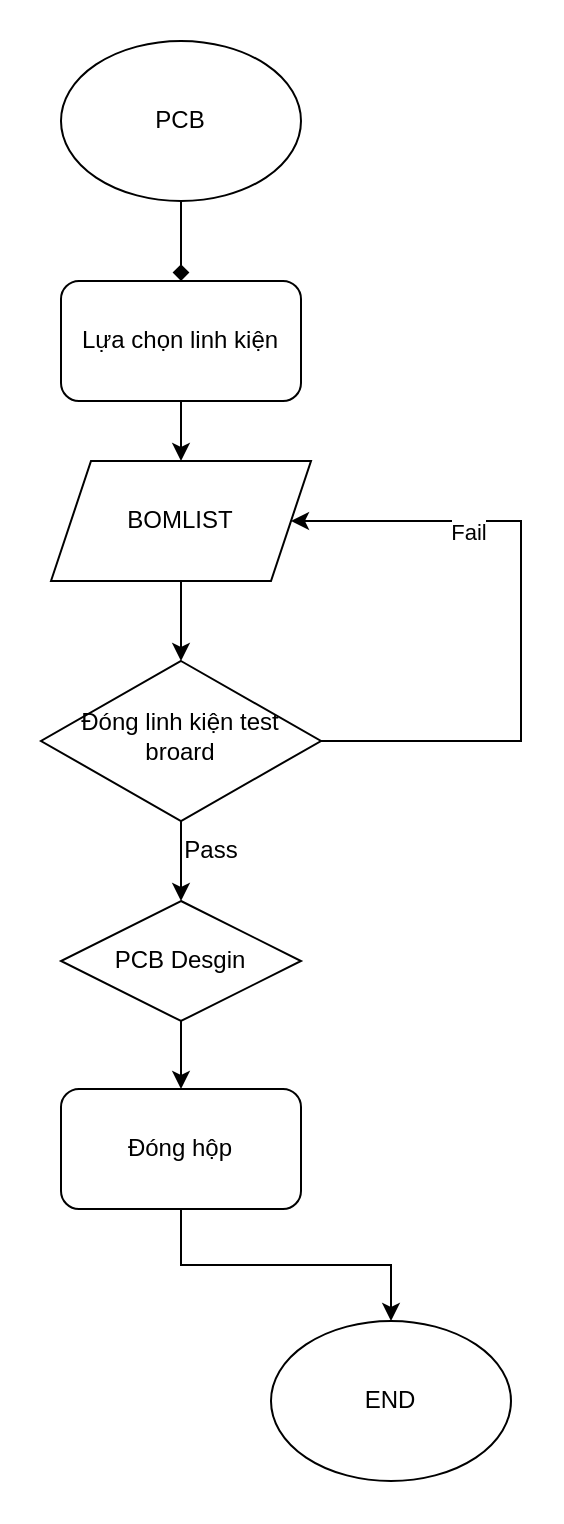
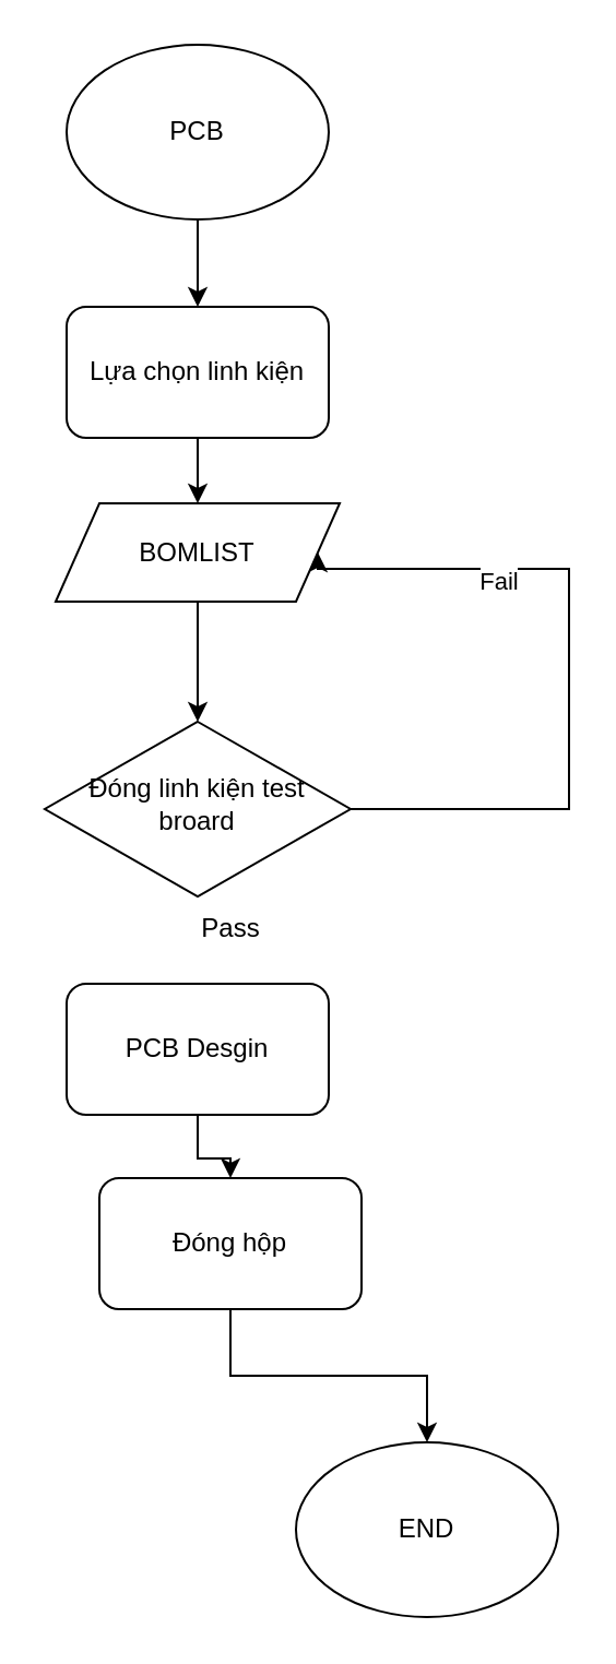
  <mxCell id="0" />
  <mxCell id="1" parent="0" />
  <mxCell id="2" style="edgeStyle=orthogonalEdgeStyle;rounded=0;orthogonalLoop=1;jettySize=auto;html=1;entryX=1;entryY=0.5;entryDx=0;entryDy=0;" edge="1" parent="1" source="5" target="7"><mxGeometry relative="1" as="geometry"><mxPoint x="150" y="270" as="targetPoint" /><Array as="points"><mxPoint x="260" y="370" /><mxPoint x="260" y="260" /></Array></mxGeometry></mxCell>
  <mxCell id="3" value="Fail" style="edgeLabel;html=1;align=center;verticalAlign=middle;resizable=0;points=[];" vertex="1" connectable="0" parent="2"><mxGeometry x="0.461" y="5" relative="1" as="geometry"><mxPoint as="offset" /></mxGeometry></mxCell>
- <mxCell id="4" style="edgeStyle=orthogonalEdgeStyle;rounded=0;orthogonalLoop=1;jettySize=auto;html=1;entryX=0.5;entryY=0;entryDx=0;entryDy=0;" edge="1" parent="1" source="5" target="12"><mxGeometry relative="1" as="geometry" /></mxCell>
  <mxCell id="5" value="Đóng linh kiện test broard" style="rhombus;whiteSpace=wrap;html=1;shadow=0;fontFamily=Helvetica;fontSize=12;align=center;strokeWidth=1;spacing=6;spacingTop=-4;" parent="1" vertex="1"><mxGeometry x="20" y="330" width="140" height="80" as="geometry" /></mxCell>
  <mxCell id="6" style="edgeStyle=orthogonalEdgeStyle;rounded=0;orthogonalLoop=1;jettySize=auto;html=1;entryX=0.5;entryY=0;entryDx=0;entryDy=0;" edge="1" parent="1" source="7" target="5"><mxGeometry relative="1" as="geometry" /></mxCell>
- <mxCell id="7" value="BOMLIST" style="shape=parallelogram;perimeter=parallelogramPerimeter;whiteSpace=wrap;html=1;fixedSize=1;" vertex="1" parent="1"><mxGeometry x="25" y="230" width="130" height="60" as="geometry" /></mxCell>
- <mxCell id="8" style="edgeStyle=orthogonalEdgeStyle;rounded=0;orthogonalLoop=1;jettySize=auto;html=1;endArrow=diamond;" edge="1" parent="1" source="9" target="17"><mxGeometry relative="1" as="geometry" /></mxCell>
+ <mxCell id="7" value="BOMLIST" style="shape=parallelogram;perimeter=parallelogramPerimeter;whiteSpace=wrap;html=1;fixedSize=1;" vertex="1" parent="1"><mxGeometry x="25" y="230" width="130" height="45" as="geometry" /></mxCell>
+ <mxCell id="8" style="edgeStyle=orthogonalEdgeStyle;rounded=0;orthogonalLoop=1;jettySize=auto;html=1;" edge="1" parent="1" source="9" target="17"><mxGeometry relative="1" as="geometry" /></mxCell>
  <mxCell id="9" value="PCB" style="ellipse;whiteSpace=wrap;html=1;" vertex="1" parent="1"><mxGeometry x="30" width="120" height="80" as="geometry" y="20" /></mxCell>
  <mxCell id="10" value="END" style="ellipse;whiteSpace=wrap;html=1;" vertex="1" parent="1"><mxGeometry x="135" y="660" width="120" height="80" as="geometry" /></mxCell>
  <mxCell id="11" value="" style="edgeStyle=orthogonalEdgeStyle;rounded=0;orthogonalLoop=1;jettySize=auto;html=1;" edge="1" parent="1" source="12" target="14"><mxGeometry relative="1" as="geometry" /></mxCell>
- <mxCell id="12" value="PCB Desgin" style="rhombus;whiteSpace=wrap;html=1;" vertex="1" parent="1"><mxGeometry x="30" y="450" width="120" height="60" as="geometry" /></mxCell>
+ <mxCell id="12" value="PCB Desgin" style="rounded=1;whiteSpace=wrap;html=1;" vertex="1" parent="1"><mxGeometry x="30" y="450" width="120" height="60" as="geometry" /></mxCell>
  <mxCell id="13" style="edgeStyle=orthogonalEdgeStyle;rounded=0;orthogonalLoop=1;jettySize=auto;html=1;" edge="1" parent="1" source="14" target="10"><mxGeometry relative="1" as="geometry" /></mxCell>
- <mxCell id="14" value="Đóng hộp" style="whiteSpace=wrap;html=1;rounded=1;" vertex="1" parent="1"><mxGeometry x="30" y="544" width="120" height="60" as="geometry" /></mxCell>
+ <mxCell id="14" value="Đóng hộp" style="whiteSpace=wrap;html=1;rounded=1;" vertex="1" parent="1"><mxGeometry x="45" y="539" width="120" height="60" as="geometry" /></mxCell>
  <mxCell id="15" value="Pass" style="text;html=1;align=center;verticalAlign=middle;resizable=0;points=[];autosize=1;strokeColor=none;fillColor=none;" vertex="1" parent="1"><mxGeometry x="80" y="410" width="50" height="30" as="geometry" /></mxCell>
  <mxCell id="16" style="edgeStyle=orthogonalEdgeStyle;rounded=0;orthogonalLoop=1;jettySize=auto;html=1;entryX=0.5;entryY=0;entryDx=0;entryDy=0;" edge="1" parent="1" source="17" target="7"><mxGeometry relative="1" as="geometry" /></mxCell>
  <mxCell id="17" value="Lựa chọn linh kiện" style="rounded=1;whiteSpace=wrap;html=1;" vertex="1" parent="1"><mxGeometry x="30" y="140" width="120" height="60" as="geometry" /></mxCell>
